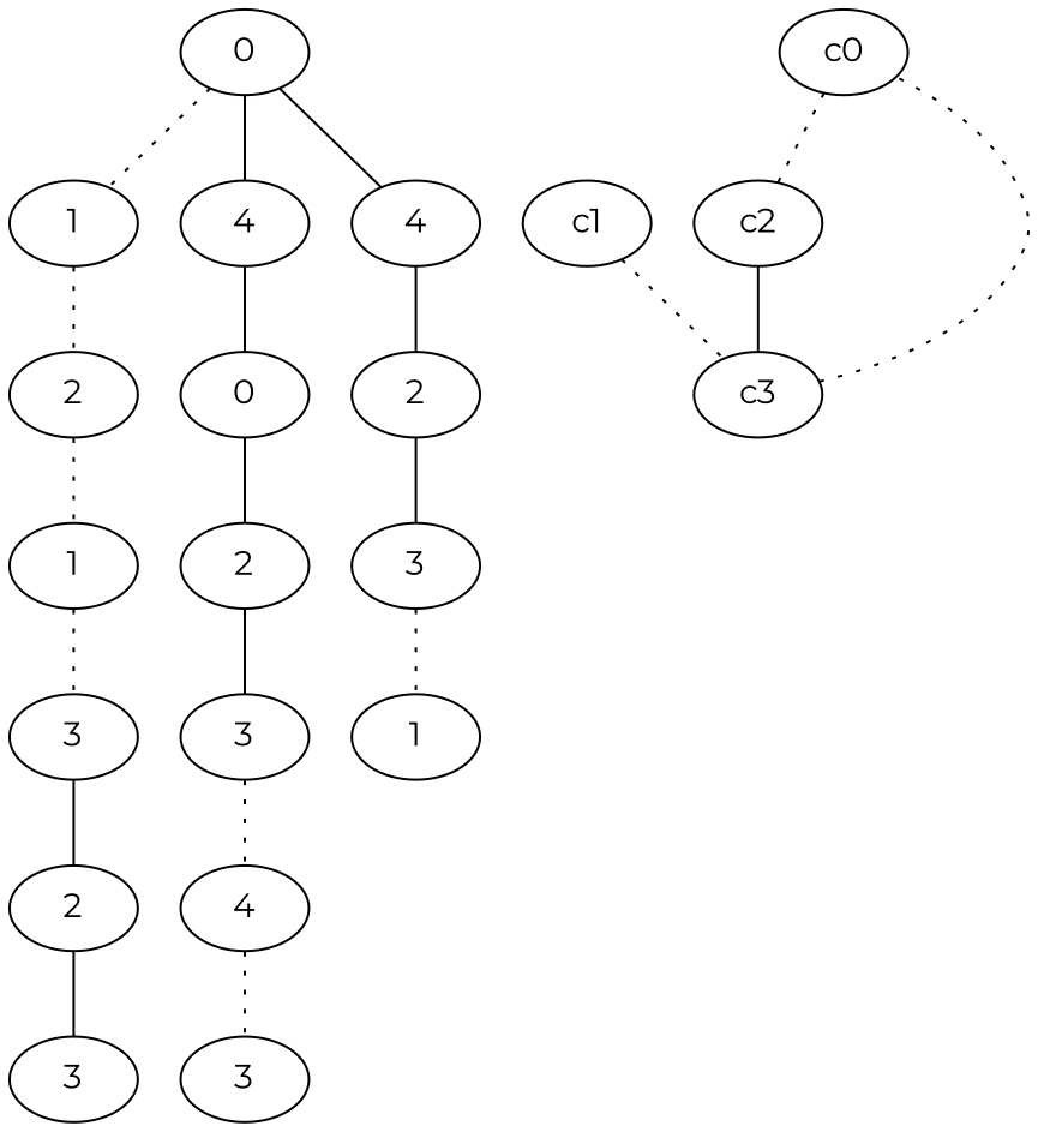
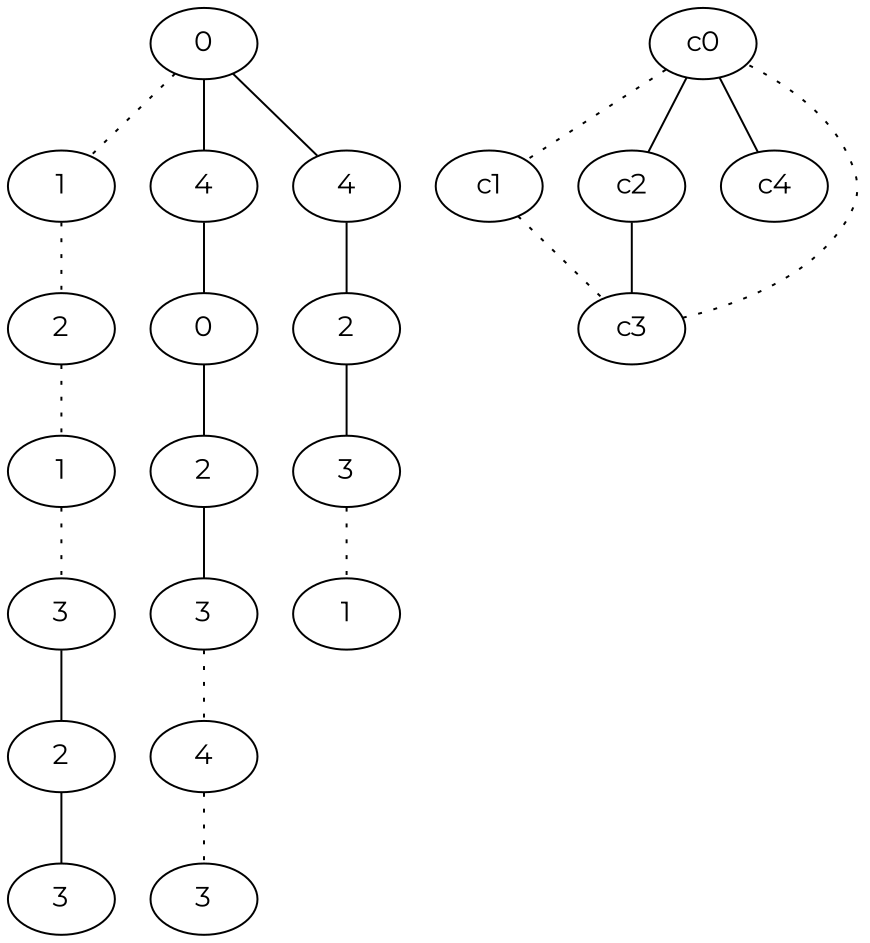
  graph {
    fontname=Montserrat
    node [fontname=Montserrat]
    edge [fontname=Montserrat]
    n1 [label=0]
    n2 [label=1]
    n3 [label=4]
    n4 [label=4]
    n5 [label=2]
    n6 [label=0]
    n7 [label=2]
    n8 [label=1]
    n9 [label=3]
    n10 [label=2]
    n11 [label=3]
    n12 [label=2]
    n13 [label=3]
    n14 [label=4]
    n15 [label=3]
    n16 [label=3]
    n17 [label=1]
    c0
    c1
    c2
+   c4
    c3
    n1 -- n2 [style=dotted]
    n1 -- n3
    n1 -- n4
    n2 -- n5 [style=dotted]
    n3 -- n6
    n4 -- n7
    n5 -- n8 [style=dotted]
    n6 -- n12
    n7 -- n16
    n8 -- n9 [style=dotted]
    n9 -- n10
    n10 -- n11
    n12 -- n13
    n13 -- n14 [style=dotted]
    n14 -- n15 [style=dotted]
    n16 -- n17 [style=dotted]
-   c0 -- c2 [style=dotted]
+   c0 -- c1 [style=dotted]
+   c0 -- c2
+   c0 -- c4
    c1 -- c3 [style=dotted]
    c2 -- c3
    c3 -- c0 [style=dotted]
  }
